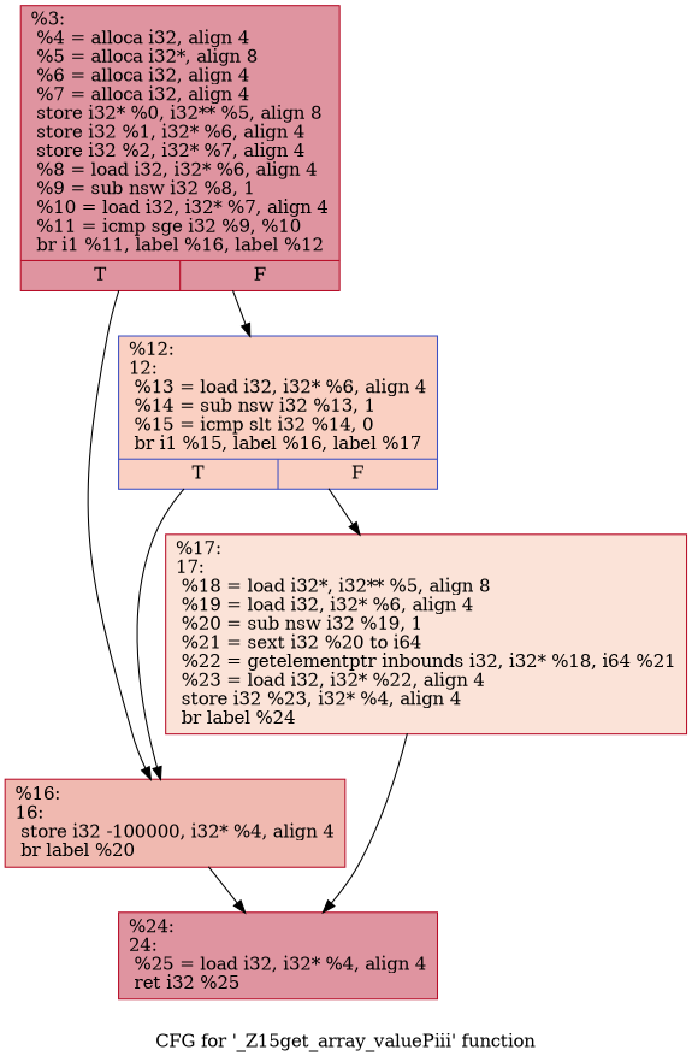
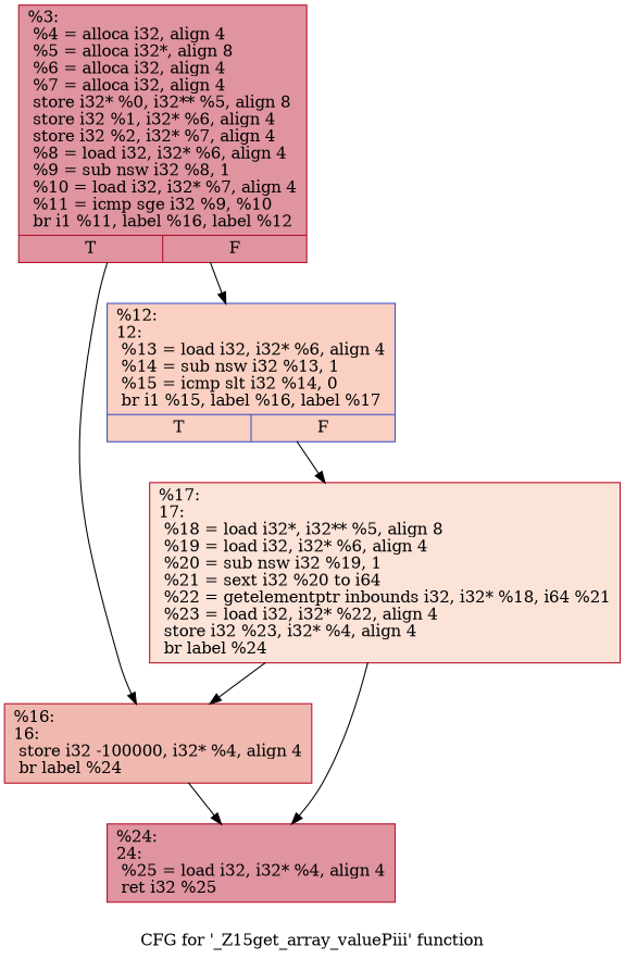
  digraph {
    label="CFG for '_Z15get_array_valuePiii' function"
    node [color="#b70d28ff" fillcolor="#b70d2870" shape=record style=filled]
    n1 [label="{%3:\l  %4 = alloca i32, align 4\l  %5 = alloca i32*, align 8\l  %6 = alloca i32, align 4\l  %7 = alloca i32, align 4\l  store i32* %0, i32** %5, align 8\l  store i32 %1, i32* %6, align 4\l  store i32 %2, i32* %7, align 4\l  %8 = load i32, i32* %6, align 4\l  %9 = sub nsw i32 %8, 1\l  %10 = load i32, i32* %7, align 4\l  %11 = icmp sge i32 %9, %10\l  br i1 %11, label %16, label %12\l|{<s0>T|<s1>F}}"]
-   n2 [fillcolor="#de614d70" label="{%16:\l16:                                               \l  store i32 -100000, i32* %4, align 4\l  br label %20\l}"]
+   n2 [fillcolor="#de614d70" label="{%16:\l16:                                               \l  store i32 -100000, i32* %4, align 4\l  br label %24\l}"]
    n3 [color="#3d50c3ff" fillcolor="#f3947570" label="{%12:\l12:                                               \l  %13 = load i32, i32* %6, align 4\l  %14 = sub nsw i32 %13, 1\l  %15 = icmp slt i32 %14, 0\l  br i1 %15, label %16, label %17\l|{<s0>T|<s1>F}}"]
    n4 [label="{%24:\l24:                                               \l  %25 = load i32, i32* %4, align 4\l  ret i32 %25\l}"]
    n5 [fillcolor="#f6bfa670" label="{%17:\l17:                                               \l  %18 = load i32*, i32** %5, align 8\l  %19 = load i32, i32* %6, align 4\l  %20 = sub nsw i32 %19, 1\l  %21 = sext i32 %20 to i64\l  %22 = getelementptr inbounds i32, i32* %18, i64 %21\l  %23 = load i32, i32* %22, align 4\l  store i32 %23, i32* %4, align 4\l  br label %24\l}"]
    n1 -> n2
    n1 -> n3
    n2 -> n4
-   n3 -> n2
+   n5 -> n2
    n3 -> n5
    n5 -> n4
  }
